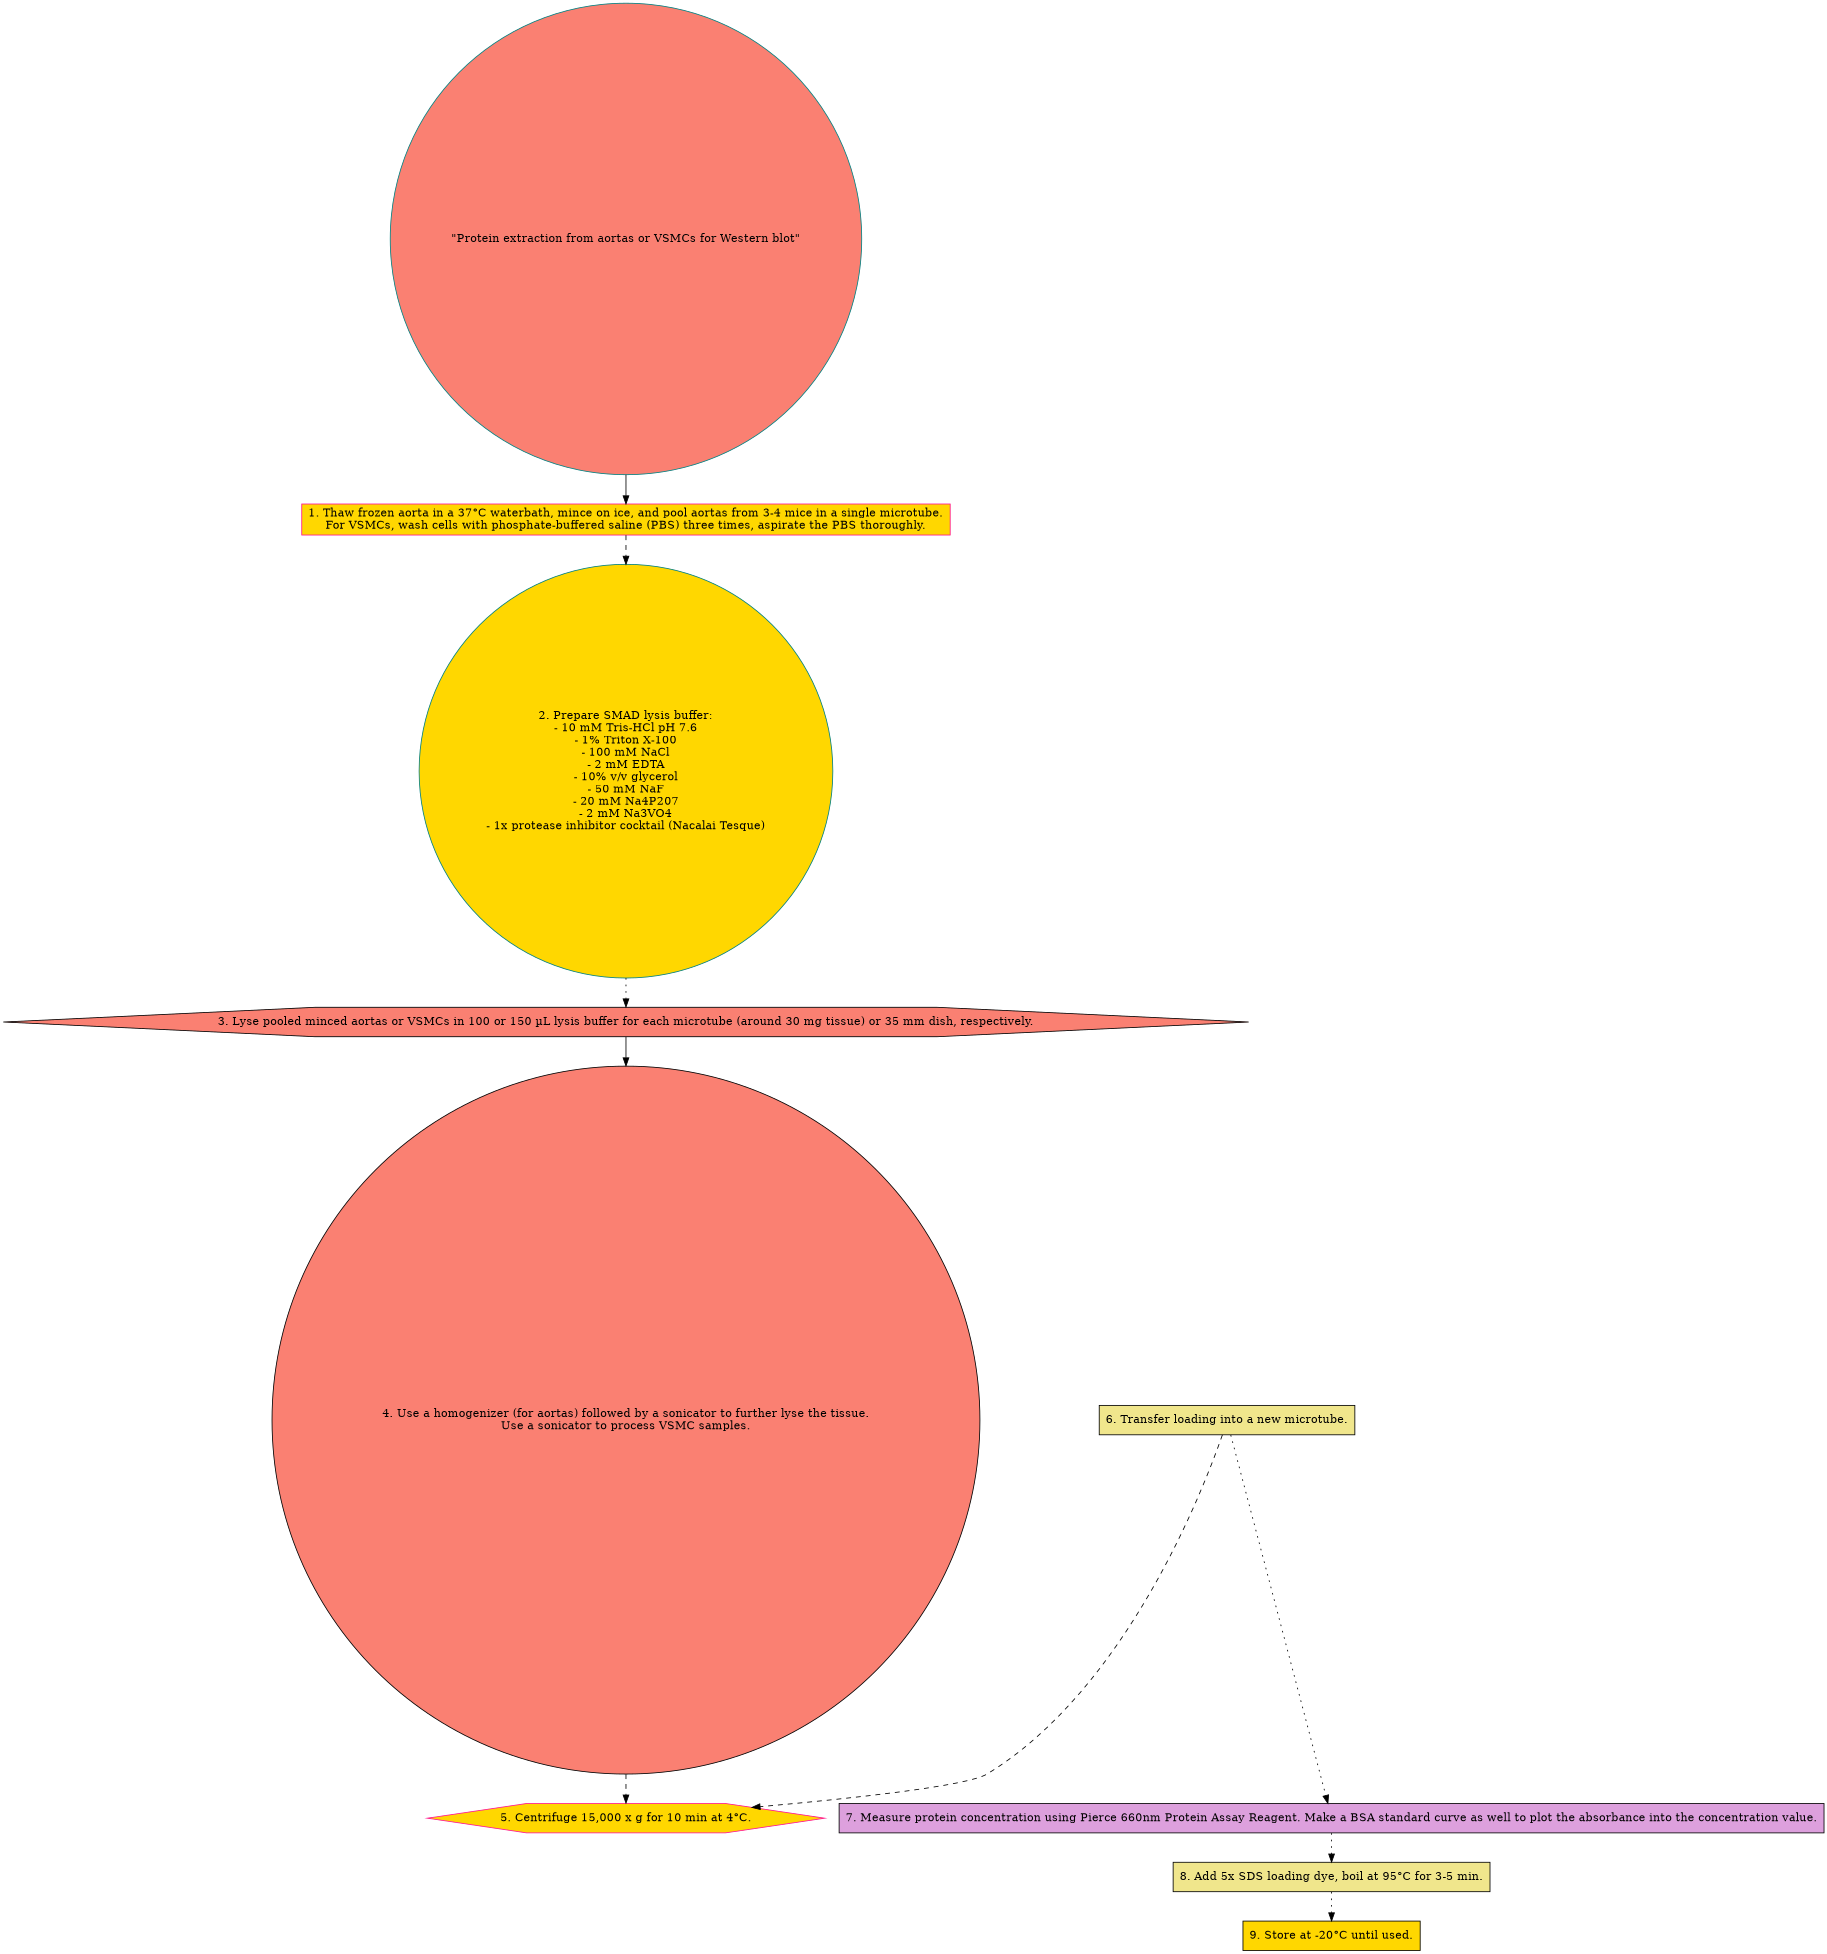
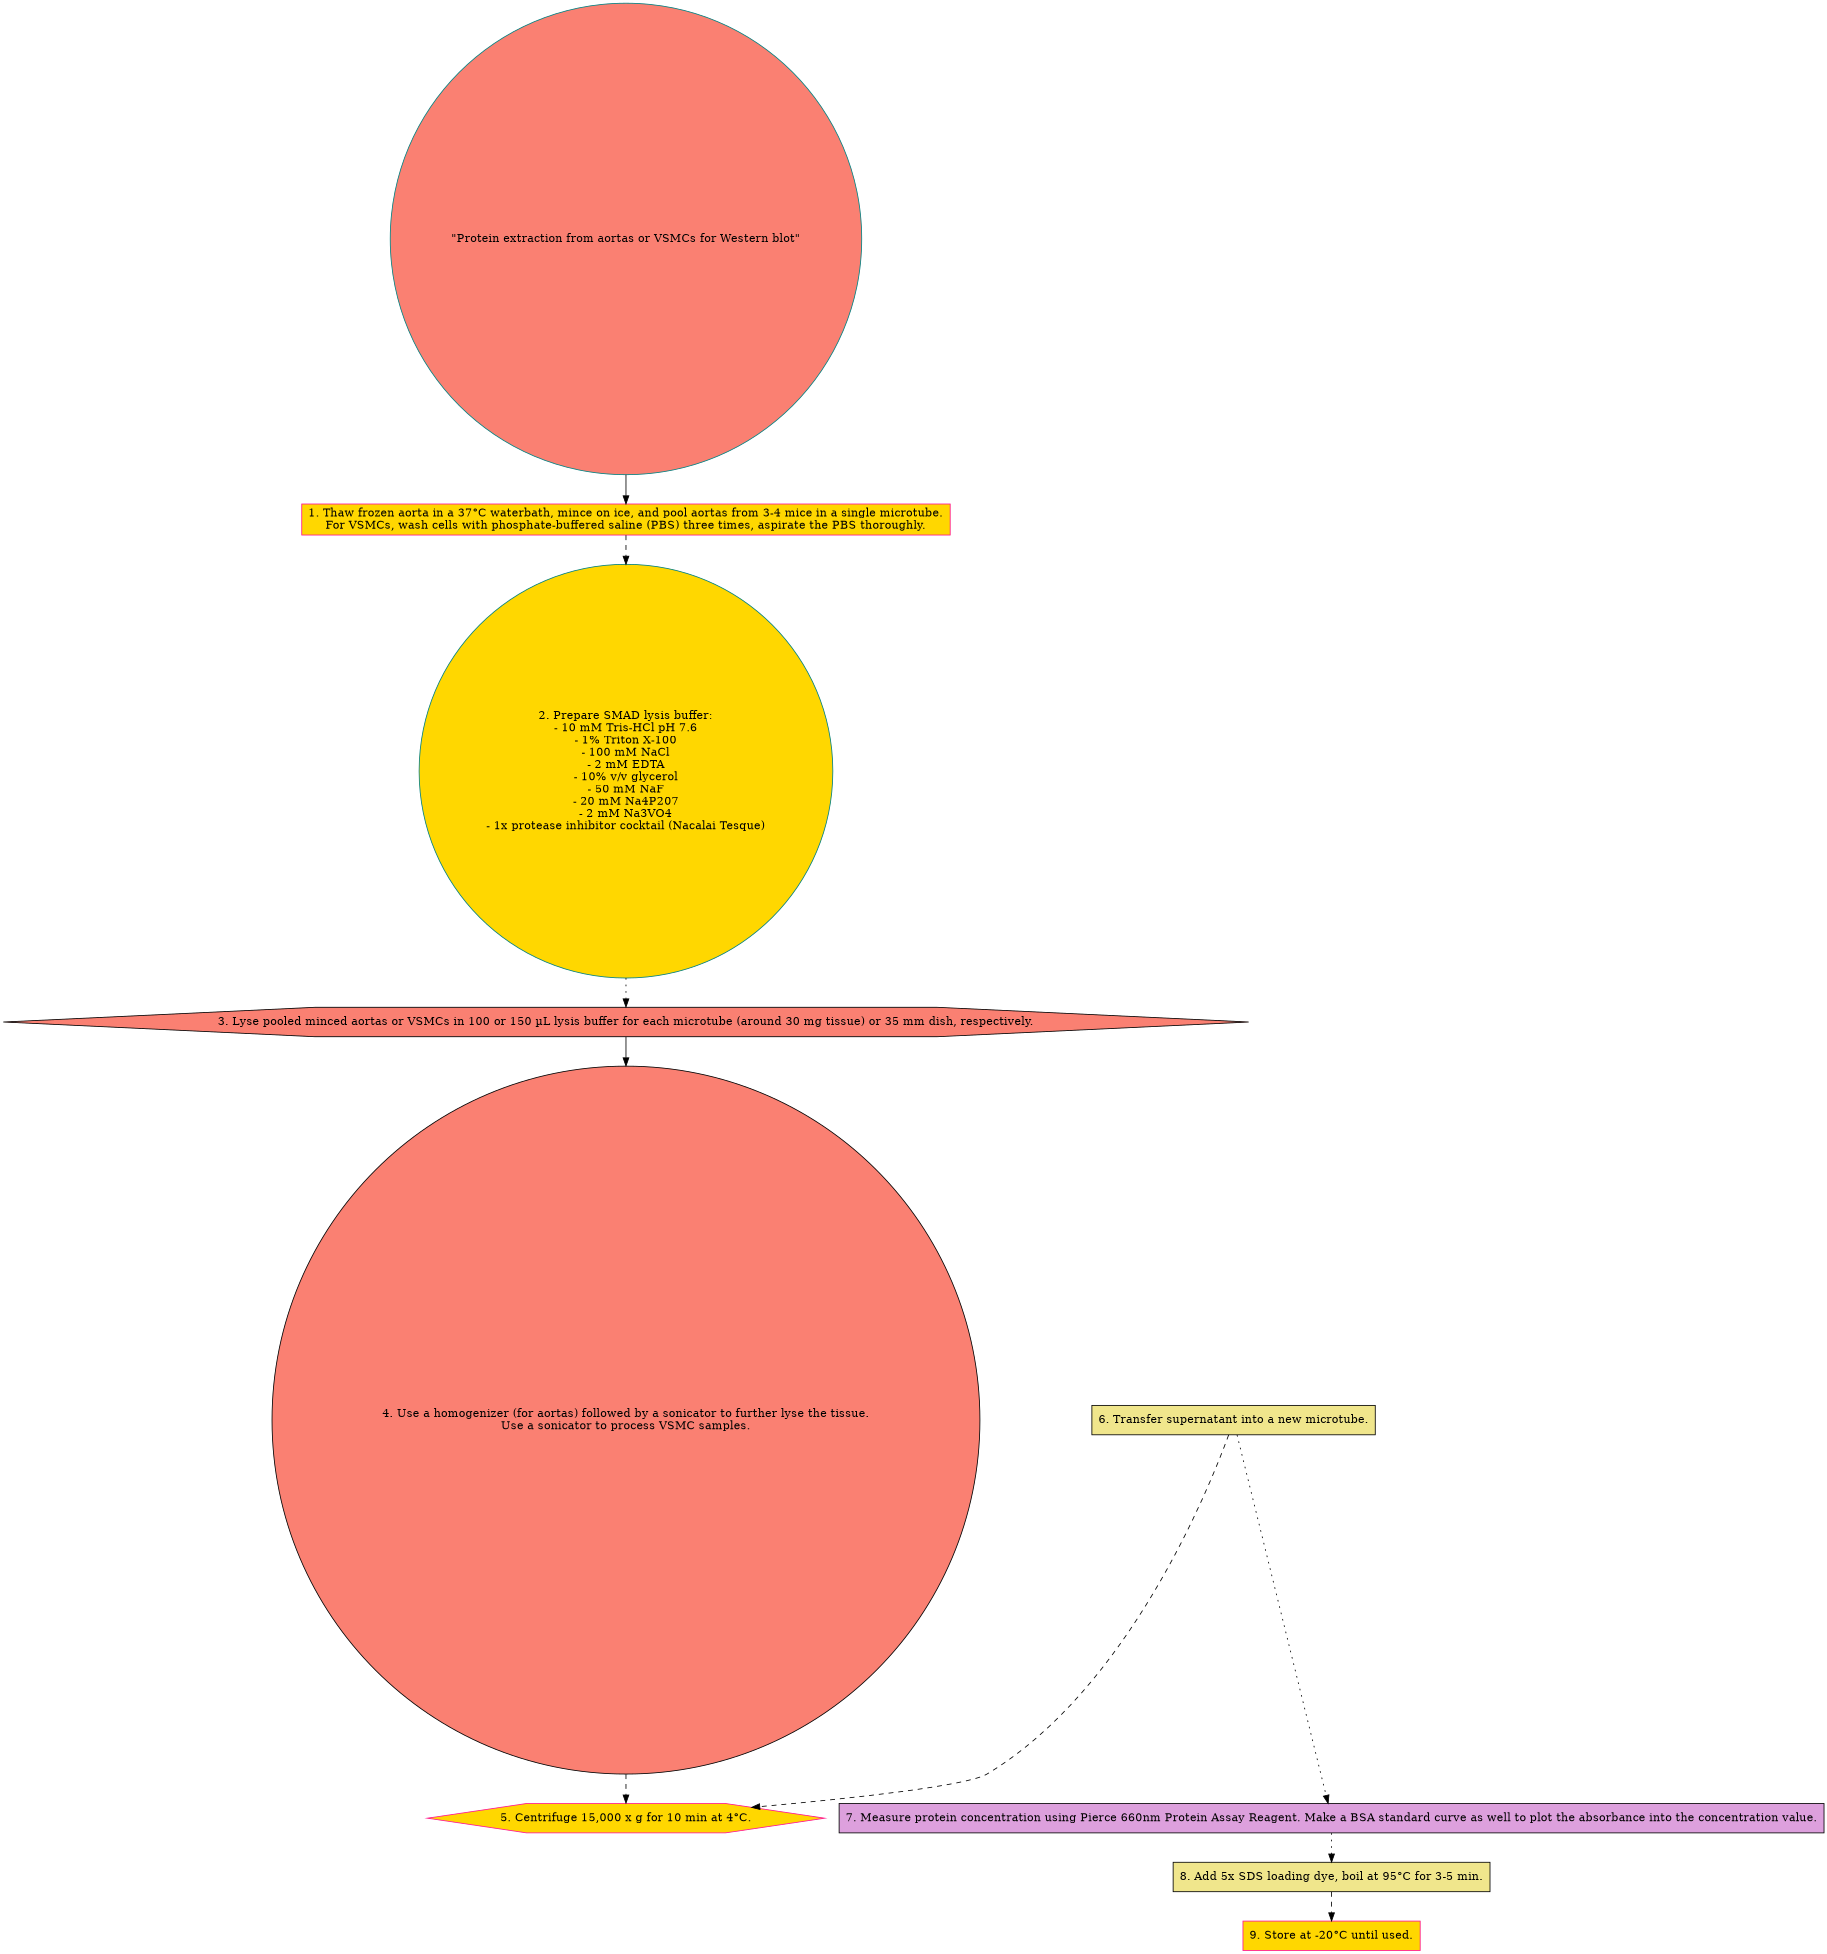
  digraph {
    node [color=black fillcolor=gold shape=box style=filled]
    edge [style=dotted]
    n1 [color=teal fillcolor=salmon label="\"Protein extraction from aortas or VSMCs for Western blot\"" shape=circle]
    n2 [color=deeppink label="1. Thaw frozen aorta in a 37°C waterbath, mince on ice, and pool aortas from 3-4 mice in a single microtube.\nFor VSMCs, wash cells with phosphate-buffered saline (PBS) three times, aspirate the PBS thoroughly."]
    n3 [color=teal label="2. Prepare SMAD lysis buffer:\n- 10 mM Tris-HCl pH 7.6\n- 1% Triton X-100\n- 100 mM NaCl\n- 2 mM EDTA\n- 10% v/v glycerol\n- 50 mM NaF\n- 20 mM Na4P207\n- 2 mM Na3VO4\n- 1x protease inhibitor cocktail (Nacalai Tesque)" shape=circle]
    n4 [fillcolor=salmon label="3. Lyse pooled minced aortas or VSMCs in 100 or 150 µL lysis buffer for each microtube (around 30 mg tissue) or 35 mm dish, respectively." shape=hexagon]
    n5 [fillcolor=salmon label="4. Use a homogenizer (for aortas) followed by a sonicator to further lyse the tissue.\nUse a sonicator to process VSMC samples." shape=circle]
    n6 [color=deeppink label="5. Centrifuge 15,000 x g for 10 min at 4°C." shape=hexagon]
-   n7 [fillcolor=khaki label="6. Transfer loading into a new microtube."]
+   n7 [fillcolor=khaki label="6. Transfer supernatant into a new microtube."]
    n8 [fillcolor=plum label="7. Measure protein concentration using Pierce 660nm Protein Assay Reagent. Make a BSA standard curve as well to plot the absorbance into the concentration value."]
    n9 [fillcolor=khaki label="8. Add 5x SDS loading dye, boil at 95°C for 3-5 min."]
-   n10 [label="9. Store at -20°C until used."]
+   n10 [color=deeppink label="9. Store at -20°C until used."]
    n1 -> n2 [style=solid]
    n2 -> n3 [style=dashed]
    n3 -> n4
    n4 -> n5 [style=solid]
    n5 -> n6 [style=dashed]
    n7 -> n6 [style=dashed]
    n7 -> n8
    n8 -> n9
-   n9 -> n10
+   n9 -> n10 [style=dashed]
  }
